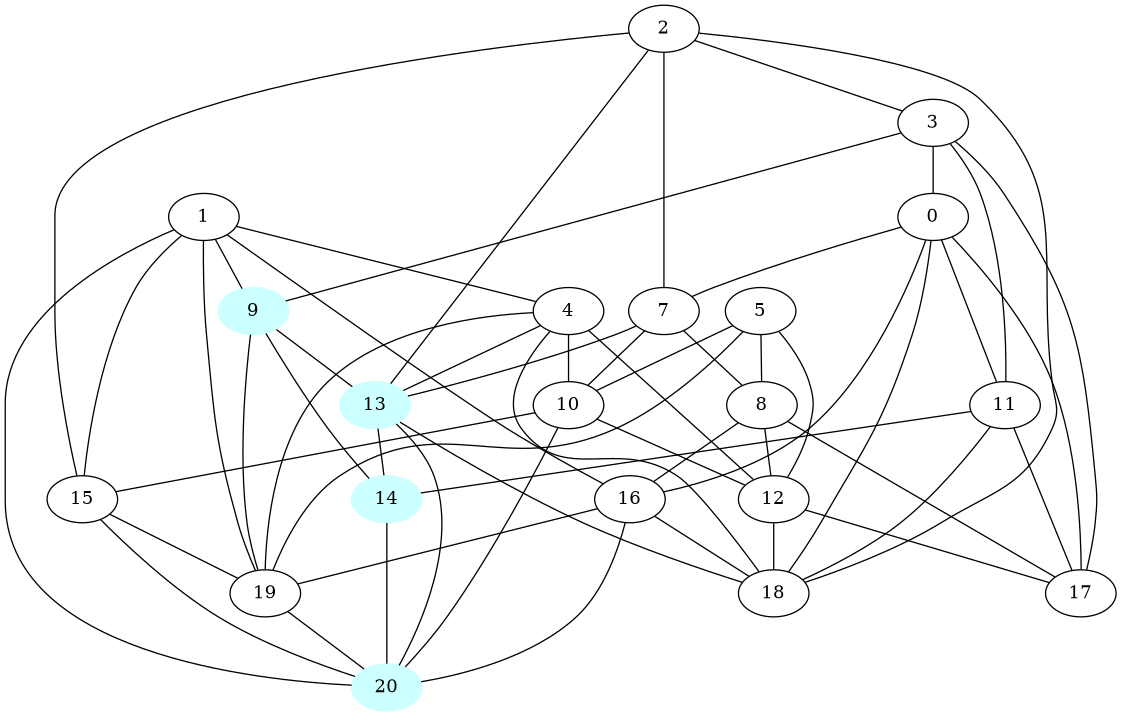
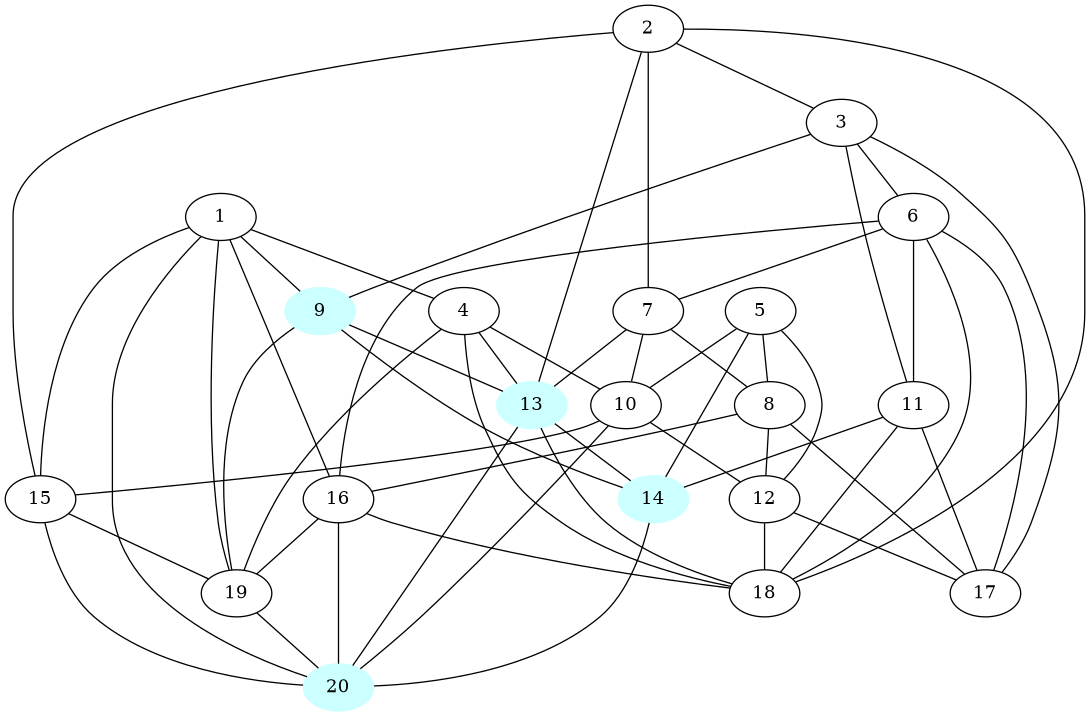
  graph {
    9 [color="#CCFFFF" style=filled]
    13 [color="#CCFFFF" style=filled]
    14 [color="#CCFFFF" style=filled]
    19
    20 [color="#CCFFFF" style=filled]
    18
    15
    1
    4
    16
    10
    12
    17
    2
    3
    7
-   6 [label=0]
+   6
    11
    8
    5
    9 -- 13
    9 -- 14
    9 -- 19
    13 -- 14
    13 -- 20
    13 -- 18
    14 -- 20
    19 -- 20
    15 -- 19
    15 -- 20
    1 -- 9
    1 -- 19
    1 -- 20
    1 -- 15
    1 -- 4
    1 -- 16
    4 -- 13
    4 -- 19
    4 -- 18
    4 -- 10
-   4 -- 12
    16 -- 19
    16 -- 20
    16 -- 18
    10 -- 20
    10 -- 15
    10 -- 12
    12 -- 18
    12 -- 17
    2 -- 13
    2 -- 18
    2 -- 15
    2 -- 3
    2 -- 7
    3 -- 9
    3 -- 17
    3 -- 6
    3 -- 11
    7 -- 13
    7 -- 10
    7 -- 8
    6 -- 18
    6 -- 16
    6 -- 17
    6 -- 7
    6 -- 11
    11 -- 14
    11 -- 18
    11 -- 17
    8 -- 16
    8 -- 12
    8 -- 17
-   5 -- 19
+   5 -- 14
    5 -- 10
    5 -- 12
    5 -- 8
  }
